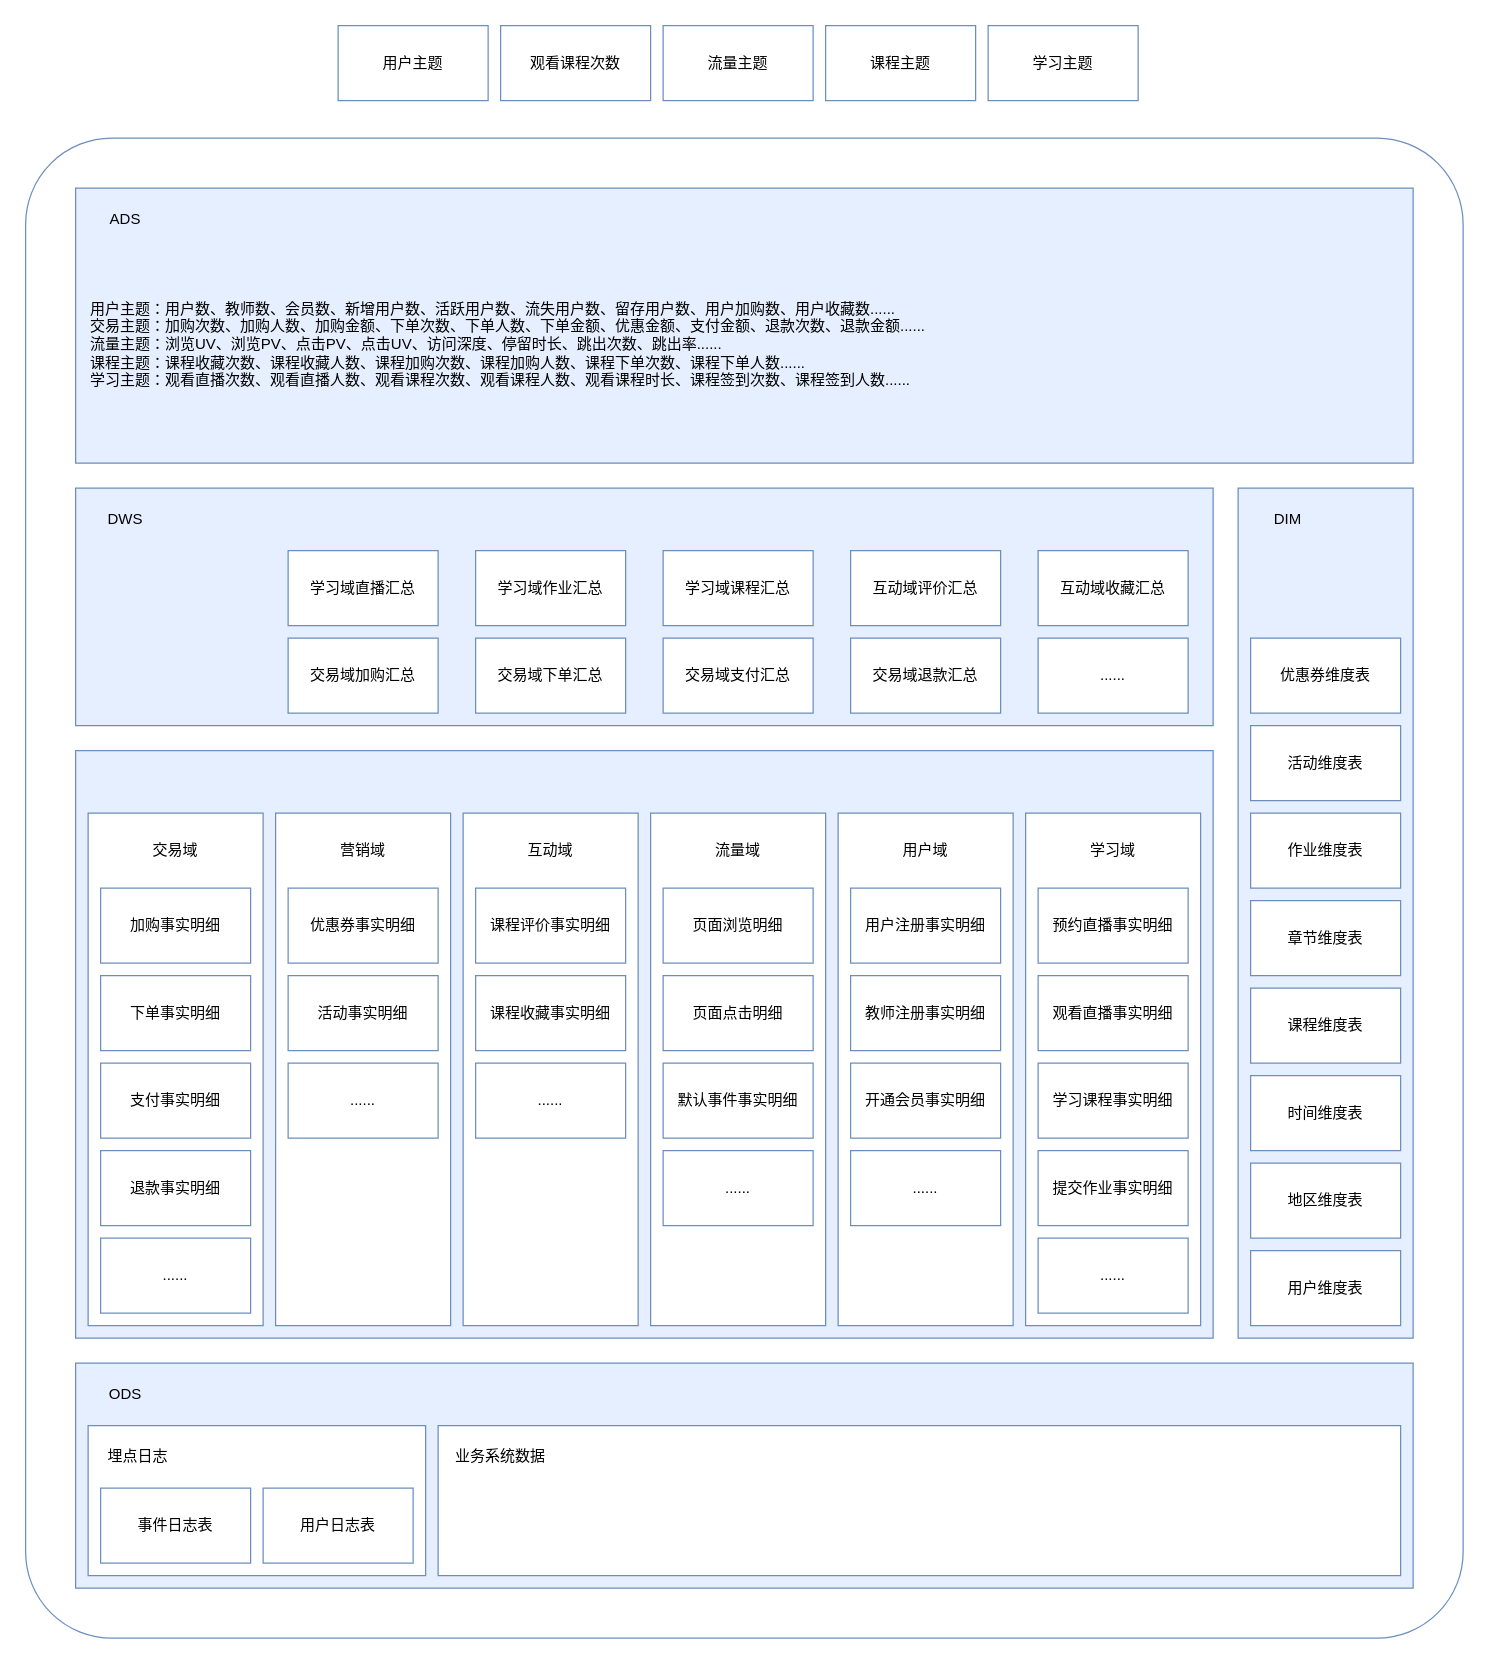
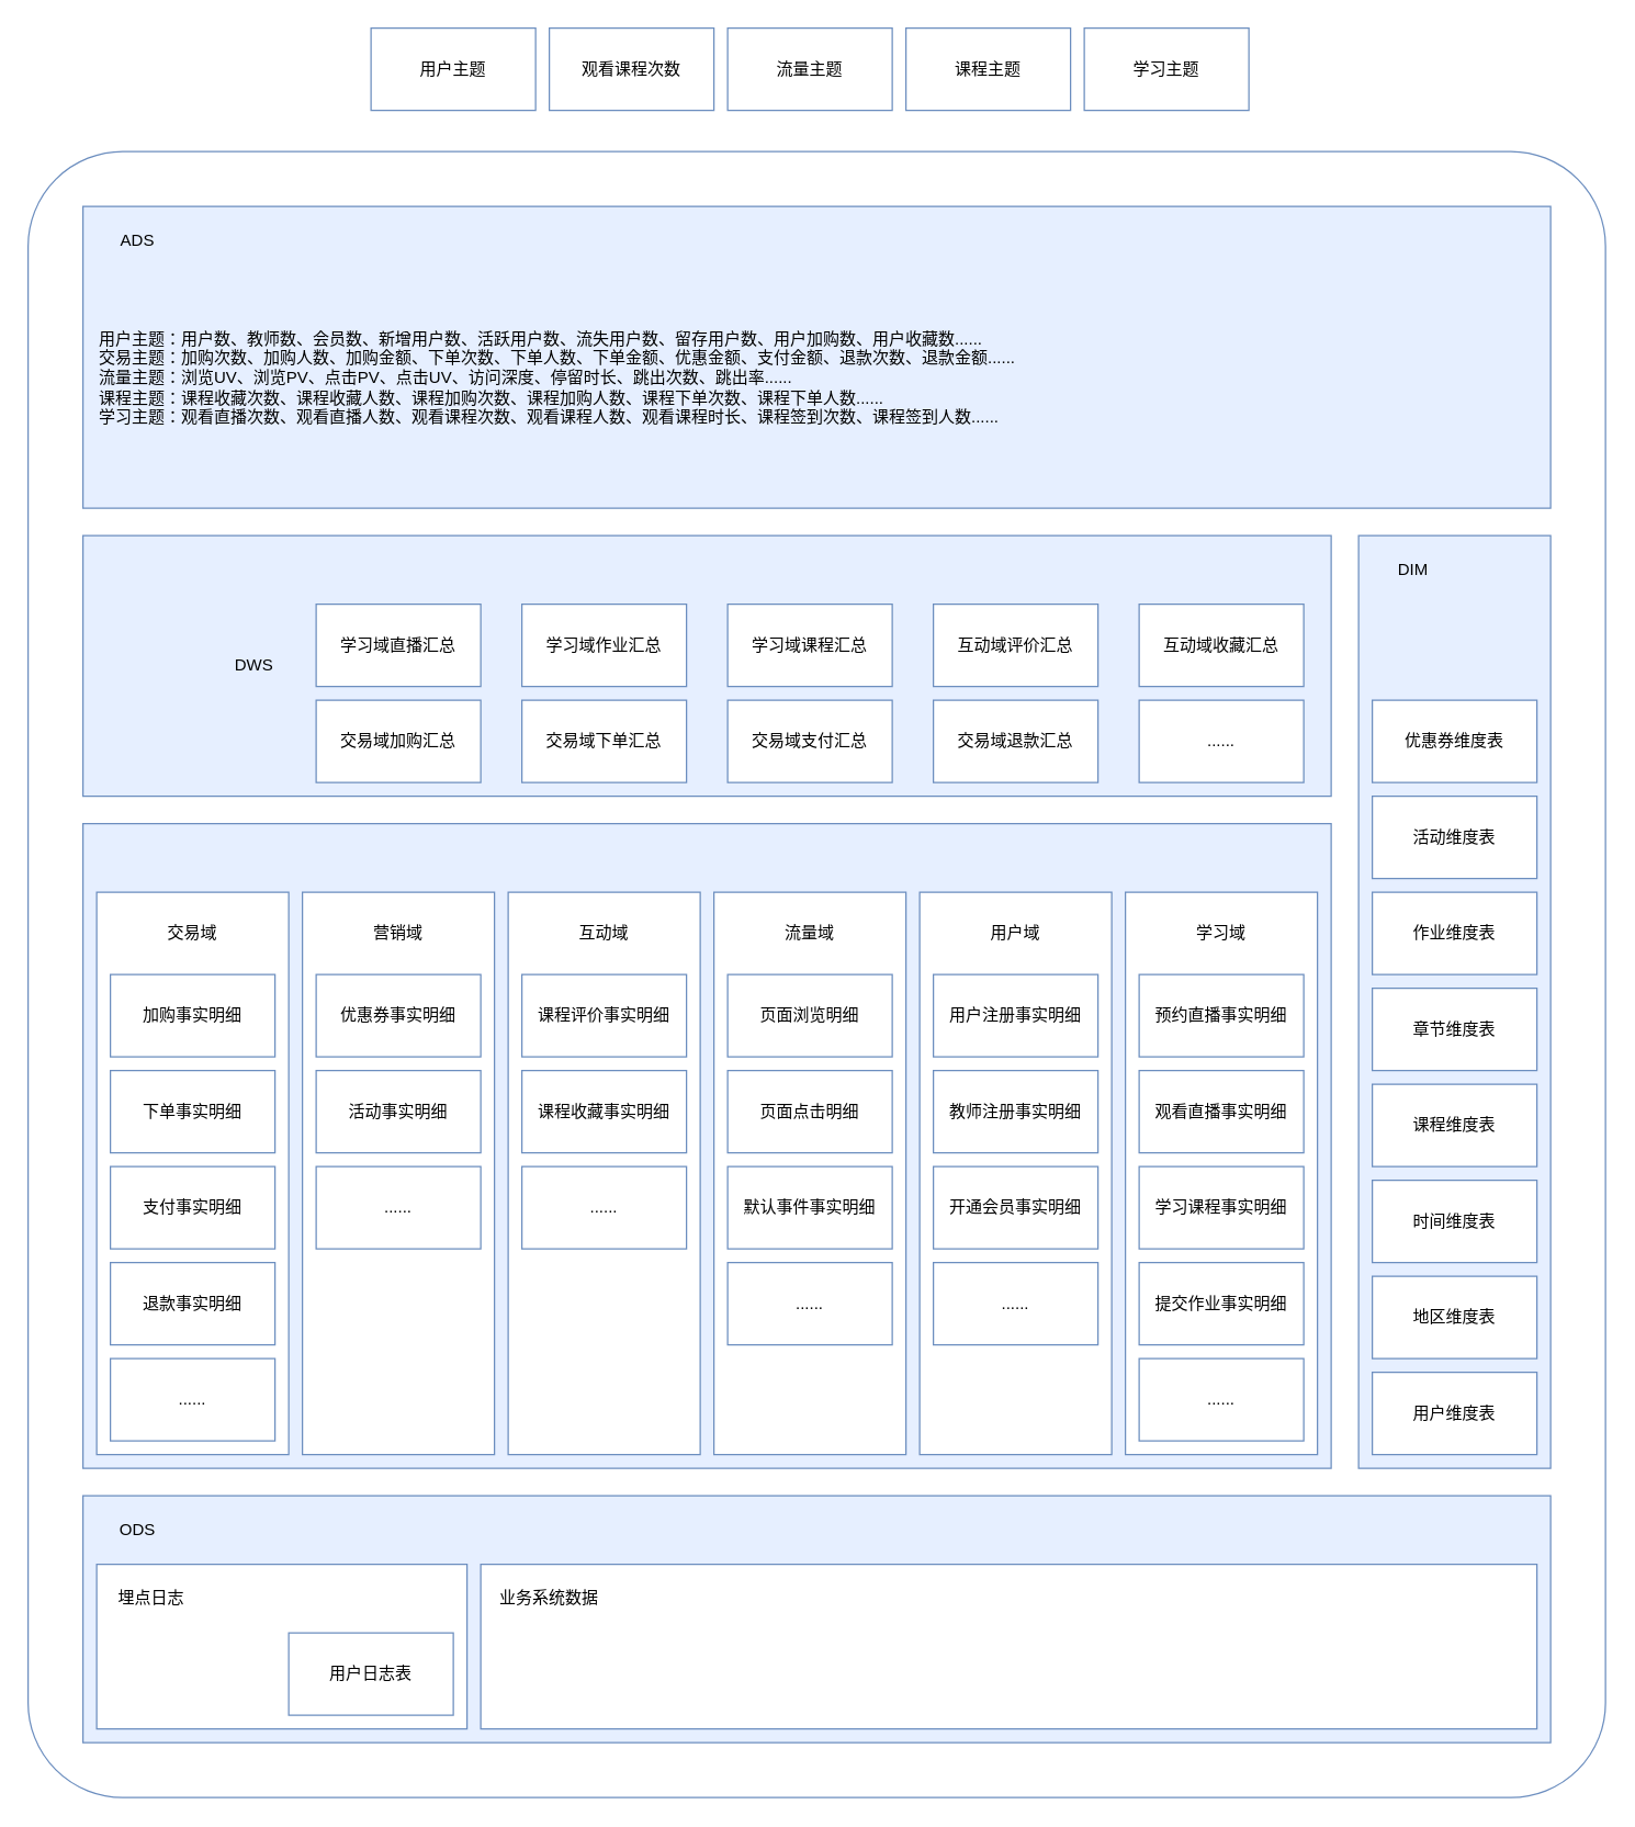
  <mxCell id="0" />
  <mxCell id="1" parent="0" />
  <mxCell id="2" value="" style="rounded=1;whiteSpace=wrap;html=1;fillColor=none;glass=0;strokeColor=#6C8EBF;arcSize=6;" parent="1" vertex="1"><mxGeometry x="20" y="110" width="1150" height="1200" as="geometry" /></mxCell>
  <mxCell id="3" value="" style="rounded=0;whiteSpace=wrap;html=1;fillColor=#E6EFFF;strokeColor=#6C8EBF;" parent="1" vertex="1"><mxGeometry x="60" y="1090" width="1070" height="180" as="geometry" /></mxCell>
  <mxCell id="4" value="" style="rounded=0;whiteSpace=wrap;html=1;strokeColor=#6C8EBF;" parent="1" vertex="1"><mxGeometry x="70" y="1140" width="270" height="120" as="geometry" /></mxCell>
- <mxCell id="5" value="事件日志表" style="rounded=0;whiteSpace=wrap;html=1;strokeColor=#6C8EBF;" parent="1" vertex="1"><mxGeometry x="80" y="1190" width="120" height="60" as="geometry" /></mxCell>
  <mxCell id="6" value="用户日志表" style="rounded=0;whiteSpace=wrap;html=1;strokeColor=#6C8EBF;" parent="1" vertex="1"><mxGeometry x="210" y="1190" width="120" height="60" as="geometry" /></mxCell>
  <mxCell id="7" value="埋点日志" style="text;html=1;strokeColor=none;fillColor=none;align=center;verticalAlign=middle;whiteSpace=wrap;rounded=0;" parent="1" vertex="1"><mxGeometry x="80" y="1150" width="60" height="30" as="geometry" /></mxCell>
  <mxCell id="8" value="" style="rounded=0;whiteSpace=wrap;html=1;strokeColor=#6C8EBF;" parent="1" vertex="1"><mxGeometry x="350" y="1140" width="770" height="120" as="geometry" /></mxCell>
  <mxCell id="9" value="ODS" style="text;html=1;strokeColor=none;fillColor=none;align=center;verticalAlign=middle;whiteSpace=wrap;rounded=0;" parent="1" vertex="1"><mxGeometry x="70" y="1100" width="60" height="30" as="geometry" /></mxCell>
  <mxCell id="10" value="业务系统数据" style="text;html=1;strokeColor=none;fillColor=none;align=center;verticalAlign=middle;whiteSpace=wrap;rounded=0;" parent="1" vertex="1"><mxGeometry x="360" y="1150" width="80" height="30" as="geometry" /></mxCell>
  <mxCell id="11" value="" style="rounded=0;whiteSpace=wrap;html=1;fillColor=#E6EFFF;strokeColor=#6c8ebf;" parent="1" vertex="1"><mxGeometry x="60" y="600" width="910" height="470" as="geometry" /></mxCell>
  <mxCell id="12" value="" style="rounded=0;whiteSpace=wrap;html=1;fillColor=#E6EFFF;strokeColor=#6c8ebf;" parent="1" vertex="1"><mxGeometry x="990" y="390" width="140" height="680" as="geometry" /></mxCell>
  <mxCell id="13" value="DIM" style="text;html=1;strokeColor=none;fillColor=none;align=center;verticalAlign=middle;whiteSpace=wrap;rounded=0;" parent="1" vertex="1"><mxGeometry x="1000" y="400" width="60" height="30" as="geometry" /></mxCell>
  <mxCell id="14" value="用户维度表" style="rounded=0;whiteSpace=wrap;html=1;strokeColor=#6C8EBF;" parent="1" vertex="1"><mxGeometry x="1000" y="1000" width="120" height="60" as="geometry" /></mxCell>
  <mxCell id="15" value="课程维度表" style="rounded=0;whiteSpace=wrap;html=1;strokeColor=#6C8EBF;" parent="1" vertex="1"><mxGeometry x="1000" y="790" width="120" height="60" as="geometry" /></mxCell>
  <mxCell id="16" value="章节维度表" style="rounded=0;whiteSpace=wrap;html=1;strokeColor=#6C8EBF;" parent="1" vertex="1"><mxGeometry x="1000" y="720" width="120" height="60" as="geometry" /></mxCell>
  <mxCell id="17" value="优惠券维度表" style="rounded=0;whiteSpace=wrap;html=1;strokeColor=#6C8EBF;" parent="1" vertex="1"><mxGeometry x="1000" y="510" width="120" height="60" as="geometry" /></mxCell>
  <mxCell id="18" value="活动维度表" style="rounded=0;whiteSpace=wrap;html=1;strokeColor=#6C8EBF;" parent="1" vertex="1"><mxGeometry x="1000" y="580" width="120" height="60" as="geometry" /></mxCell>
  <mxCell id="19" value="地区维度表" style="rounded=0;whiteSpace=wrap;html=1;strokeColor=#6C8EBF;" parent="1" vertex="1"><mxGeometry x="1000" y="930" width="120" height="60" as="geometry" /></mxCell>
  <mxCell id="20" value="时间维度表" style="rounded=0;whiteSpace=wrap;html=1;strokeColor=#6C8EBF;" parent="1" vertex="1"><mxGeometry x="1000" y="860" width="120" height="60" as="geometry" /></mxCell>
  <mxCell id="21" value="作业维度表" style="rounded=0;whiteSpace=wrap;html=1;strokeColor=#6C8EBF;" parent="1" vertex="1"><mxGeometry x="1000" y="650" width="120" height="60" as="geometry" /></mxCell>
  <mxCell id="22" value="流量主题" style="rounded=0;whiteSpace=wrap;html=1;strokeColor=#6C8EBF;" parent="1" vertex="1"><mxGeometry x="530" y="20" width="120" height="60" as="geometry" /></mxCell>
  <mxCell id="23" value="用户主题" style="rounded=0;whiteSpace=wrap;html=1;strokeColor=#6C8EBF;" parent="1" vertex="1"><mxGeometry x="270" y="20" width="120" height="60" as="geometry" /></mxCell>
  <mxCell id="24" value="课程主题" style="rounded=0;whiteSpace=wrap;html=1;strokeColor=#6C8EBF;" parent="1" vertex="1"><mxGeometry x="660" y="20" width="120" height="60" as="geometry" /></mxCell>
  <mxCell id="25" value="观看课程次数" style="rounded=0;whiteSpace=wrap;html=1;strokeColor=#6C8EBF;" parent="1" vertex="1"><mxGeometry x="400" y="20" width="120" height="60" as="geometry" /></mxCell>
  <mxCell id="26" value="学习主题" style="rounded=0;whiteSpace=wrap;html=1;strokeColor=#6C8EBF;" parent="1" vertex="1"><mxGeometry x="790" y="20" width="120" height="60" as="geometry" /></mxCell>
  <mxCell id="27" value="" style="rounded=0;whiteSpace=wrap;html=1;strokeColor=#6C8EBF;" parent="1" vertex="1"><mxGeometry x="820" y="650" width="140" height="410" as="geometry" /></mxCell>
  <mxCell id="28" value="" style="rounded=0;whiteSpace=wrap;html=1;strokeColor=#6C8EBF;fillColor=#E6EFFF;" parent="1" vertex="1"><mxGeometry x="60" y="390" width="910" height="190" as="geometry" /></mxCell>
- <mxCell id="29" value="DWS" style="text;html=1;strokeColor=none;fillColor=none;align=center;verticalAlign=middle;whiteSpace=wrap;rounded=0;" parent="1" vertex="1"><mxGeometry x="70" y="400" width="60" height="30" as="geometry" /></mxCell>
+ <mxCell id="29" value="DWS" style="text;html=1;strokeColor=none;fillColor=none;align=center;verticalAlign=middle;whiteSpace=wrap;rounded=0;" parent="1" vertex="1"><mxGeometry x="155" y="470" width="60" height="30" as="geometry" /></mxCell>
  <mxCell id="30" value="交易域加购汇总" style="rounded=0;whiteSpace=wrap;html=1;strokeColor=#6C8EBF;" parent="1" vertex="1"><mxGeometry x="230" y="510" width="120" height="60" as="geometry" /></mxCell>
  <mxCell id="31" value="学习域直播汇总" style="rounded=0;whiteSpace=wrap;html=1;strokeColor=#6C8EBF;" parent="1" vertex="1"><mxGeometry x="230" y="440" width="120" height="60" as="geometry" /></mxCell>
  <mxCell id="32" value="交易域下单汇总" style="rounded=0;whiteSpace=wrap;html=1;strokeColor=#6C8EBF;" parent="1" vertex="1"><mxGeometry x="380" y="510" width="120" height="60" as="geometry" /></mxCell>
  <mxCell id="33" value="" style="rounded=0;whiteSpace=wrap;html=1;strokeColor=#6C8EBF;fillColor=#E6EFFF;" parent="1" vertex="1"><mxGeometry x="60" y="150" width="1070" height="220" as="geometry" /></mxCell>
  <mxCell id="34" value="ADS" style="text;html=1;strokeColor=none;fillColor=none;align=center;verticalAlign=middle;whiteSpace=wrap;rounded=0;" parent="1" vertex="1"><mxGeometry x="70" y="160" width="60" height="30" as="geometry" /></mxCell>
  <mxCell id="35" value="交易域支付汇总" style="rounded=0;whiteSpace=wrap;html=1;strokeColor=#6C8EBF;" parent="1" vertex="1"><mxGeometry x="530" y="510" width="120" height="60" as="geometry" /></mxCell>
  <mxCell id="36" value="......" style="rounded=0;whiteSpace=wrap;html=1;strokeColor=#6C8EBF;" parent="1" vertex="1"><mxGeometry x="830" y="510" width="120" height="60" as="geometry" /></mxCell>
  <mxCell id="37" value="学习域作业汇总" style="rounded=0;whiteSpace=wrap;html=1;strokeColor=#6C8EBF;" parent="1" vertex="1"><mxGeometry x="380" y="440" width="120" height="60" as="geometry" /></mxCell>
  <mxCell id="38" value="学习域课程汇总" style="rounded=0;whiteSpace=wrap;html=1;strokeColor=#6C8EBF;" parent="1" vertex="1"><mxGeometry x="530" y="440" width="120" height="60" as="geometry" /></mxCell>
  <mxCell id="39" value="用户主题：用户数、教师数、会员数、新增用户数、活跃用户数、流失用户数、留存用户数、用户加购数、用户收藏数......&lt;br&gt;交易主题：加购次数、加购人数、加购金额、下单次数、下单人数、下单金额、优惠金额、支付金额、退款次数、退款金额......&lt;br&gt;流量主题：浏览UV、浏览PV、点击PV、点击UV、访问深度、停留时长、跳出次数、跳出率......&lt;br&gt;课程主题：课程收藏次数、课程收藏人数、课程加购次数、课程加购人数、课程下单次数、课程下单人数......&lt;br&gt;学习主题：观看直播次数、观看直播人数、观看课程次数、观看课程人数、观看课程时长、课程签到次数、课程签到人数......" style="text;html=1;strokeColor=none;fillColor=none;align=left;verticalAlign=middle;whiteSpace=wrap;rounded=0;" parent="1" vertex="1"><mxGeometry x="70" y="190" width="1050" height="170" as="geometry" /></mxCell>
  <mxCell id="40" value="学习域" style="text;html=1;strokeColor=none;fillColor=none;align=center;verticalAlign=middle;whiteSpace=wrap;rounded=0;" parent="1" vertex="1"><mxGeometry x="860" y="665" width="60" height="30" as="geometry" /></mxCell>
  <mxCell id="41" value="预约直播事实明细" style="rounded=0;whiteSpace=wrap;html=1;strokeColor=#6C8EBF;" parent="1" vertex="1"><mxGeometry x="830" y="710" width="120" height="60" as="geometry" /></mxCell>
  <mxCell id="42" value="观看直播事实明细" style="rounded=0;whiteSpace=wrap;html=1;strokeColor=#6C8EBF;" parent="1" vertex="1"><mxGeometry x="830" y="780" width="120" height="60" as="geometry" /></mxCell>
  <mxCell id="43" value="提交作业事实明细" style="rounded=0;whiteSpace=wrap;html=1;strokeColor=#6C8EBF;" parent="1" vertex="1"><mxGeometry x="830" y="920" width="120" height="60" as="geometry" /></mxCell>
  <mxCell id="44" value="学习课程事实明细" style="rounded=0;whiteSpace=wrap;html=1;strokeColor=#6C8EBF;" parent="1" vertex="1"><mxGeometry x="830" y="850" width="120" height="60" as="geometry" /></mxCell>
  <mxCell id="45" value="......" style="rounded=0;whiteSpace=wrap;html=1;strokeColor=#6C8EBF;" parent="1" vertex="1"><mxGeometry x="830" y="990" width="120" height="60" as="geometry" /></mxCell>
  <mxCell id="46" value="" style="rounded=0;whiteSpace=wrap;html=1;strokeColor=#6C8EBF;" vertex="1" parent="1"><mxGeometry x="670" y="650" width="140" height="410" as="geometry" /></mxCell>
  <mxCell id="47" value="用户域" style="text;html=1;strokeColor=none;fillColor=none;align=center;verticalAlign=middle;whiteSpace=wrap;rounded=0;" vertex="1" parent="1"><mxGeometry x="710" y="665" width="60" height="30" as="geometry" /></mxCell>
  <mxCell id="48" value="用户注册事实明细" style="rounded=0;whiteSpace=wrap;html=1;strokeColor=#6C8EBF;" parent="1" vertex="1"><mxGeometry x="680" y="710" width="120" height="60" as="geometry" /></mxCell>
  <mxCell id="49" value="教师注册事实明细" style="rounded=0;whiteSpace=wrap;html=1;strokeColor=#6C8EBF;" parent="1" vertex="1"><mxGeometry x="680" y="780" width="120" height="60" as="geometry" /></mxCell>
  <mxCell id="50" value="......" style="rounded=0;whiteSpace=wrap;html=1;strokeColor=#6C8EBF;" parent="1" vertex="1"><mxGeometry x="680" y="920" width="120" height="60" as="geometry" /></mxCell>
  <mxCell id="51" value="" style="rounded=0;whiteSpace=wrap;html=1;strokeColor=#6C8EBF;" vertex="1" parent="1"><mxGeometry x="520" y="650" width="140" height="410" as="geometry" /></mxCell>
  <mxCell id="52" value="流量域" style="text;html=1;strokeColor=none;fillColor=none;align=center;verticalAlign=middle;whiteSpace=wrap;rounded=0;" vertex="1" parent="1"><mxGeometry x="560" y="665" width="60" height="30" as="geometry" /></mxCell>
  <mxCell id="53" value="页面点击明细" style="rounded=0;whiteSpace=wrap;html=1;strokeColor=#6C8EBF;" parent="1" vertex="1"><mxGeometry x="530" y="780" width="120" height="60" as="geometry" /></mxCell>
  <mxCell id="54" value="默认事件事实明细" style="rounded=0;whiteSpace=wrap;html=1;strokeColor=#6C8EBF;" parent="1" vertex="1"><mxGeometry x="530" y="850" width="120" height="60" as="geometry" /></mxCell>
  <mxCell id="55" value="页面浏览明细" style="rounded=0;whiteSpace=wrap;html=1;strokeColor=#6C8EBF;" parent="1" vertex="1"><mxGeometry x="530" y="710" width="120" height="60" as="geometry" /></mxCell>
  <mxCell id="56" value="" style="rounded=0;whiteSpace=wrap;html=1;strokeColor=#6C8EBF;" vertex="1" parent="1"><mxGeometry x="370" y="650" width="140" height="410" as="geometry" /></mxCell>
  <mxCell id="57" value="互动域" style="text;html=1;strokeColor=none;fillColor=none;align=center;verticalAlign=middle;whiteSpace=wrap;rounded=0;" vertex="1" parent="1"><mxGeometry x="410" y="665" width="60" height="30" as="geometry" /></mxCell>
  <mxCell id="58" value="课程评价事实明细" style="rounded=0;whiteSpace=wrap;html=1;strokeColor=#6C8EBF;" parent="1" vertex="1"><mxGeometry x="380" y="710" width="120" height="60" as="geometry" /></mxCell>
  <mxCell id="59" value="课程收藏事实明细" style="rounded=0;whiteSpace=wrap;html=1;strokeColor=#6C8EBF;" parent="1" vertex="1"><mxGeometry x="380" y="780" width="120" height="60" as="geometry" /></mxCell>
  <mxCell id="60" value="" style="rounded=0;whiteSpace=wrap;html=1;strokeColor=#6C8EBF;" vertex="1" parent="1"><mxGeometry x="70" y="650" width="140" height="410" as="geometry" /></mxCell>
  <mxCell id="61" value="......" style="rounded=0;whiteSpace=wrap;html=1;strokeColor=#6C8EBF;" vertex="1" parent="1"><mxGeometry x="530" y="920" width="120" height="60" as="geometry" /></mxCell>
  <mxCell id="62" value="交易域" style="text;html=1;strokeColor=none;fillColor=none;align=center;verticalAlign=middle;whiteSpace=wrap;rounded=0;" vertex="1" parent="1"><mxGeometry x="110" y="665" width="60" height="30" as="geometry" /></mxCell>
  <mxCell id="63" value="下单事实明细" style="rounded=0;whiteSpace=wrap;html=1;strokeColor=#6C8EBF;" parent="1" vertex="1"><mxGeometry x="80" y="780" width="120" height="60" as="geometry" /></mxCell>
  <mxCell id="64" value="支付事实明细" style="rounded=0;whiteSpace=wrap;html=1;strokeColor=#6C8EBF;" parent="1" vertex="1"><mxGeometry x="80" y="850" width="120" height="60" as="geometry" /></mxCell>
  <mxCell id="65" value="退款事实明细" style="rounded=0;whiteSpace=wrap;html=1;strokeColor=#6C8EBF;" parent="1" vertex="1"><mxGeometry x="80" y="920" width="120" height="60" as="geometry" /></mxCell>
  <mxCell id="66" value="......" style="rounded=0;whiteSpace=wrap;html=1;strokeColor=#6C8EBF;" vertex="1" parent="1"><mxGeometry x="80" y="990" width="120" height="60" as="geometry" /></mxCell>
  <mxCell id="67" value="......" style="rounded=0;whiteSpace=wrap;html=1;strokeColor=#6C8EBF;" vertex="1" parent="1"><mxGeometry x="380" y="850" width="120" height="60" as="geometry" /></mxCell>
  <mxCell id="68" value="加购事实明细" style="rounded=0;whiteSpace=wrap;html=1;strokeColor=#6C8EBF;" vertex="1" parent="1"><mxGeometry x="80" y="710" width="120" height="60" as="geometry" /></mxCell>
  <mxCell id="69" value="开通会员事实明细" style="rounded=0;whiteSpace=wrap;html=1;strokeColor=#6C8EBF;" vertex="1" parent="1"><mxGeometry x="680" y="850" width="120" height="60" as="geometry" /></mxCell>
  <mxCell id="70" value="交易域退款汇总" style="rounded=0;whiteSpace=wrap;html=1;strokeColor=#6C8EBF;" vertex="1" parent="1"><mxGeometry x="680" y="510" width="120" height="60" as="geometry" /></mxCell>
  <mxCell id="71" value="互动域评价汇总" style="rounded=0;whiteSpace=wrap;html=1;strokeColor=#6C8EBF;" vertex="1" parent="1"><mxGeometry x="680" y="440" width="120" height="60" as="geometry" /></mxCell>
  <mxCell id="72" value="互动域收藏汇总" style="rounded=0;whiteSpace=wrap;html=1;strokeColor=#6C8EBF;" vertex="1" parent="1"><mxGeometry x="830" y="440" width="120" height="60" as="geometry" /></mxCell>
  <mxCell id="73" value="" style="rounded=0;whiteSpace=wrap;html=1;strokeColor=#6C8EBF;" vertex="1" parent="1"><mxGeometry x="220" y="650" width="140" height="410" as="geometry" /></mxCell>
  <mxCell id="74" value="营销域" style="text;html=1;strokeColor=none;fillColor=none;align=center;verticalAlign=middle;whiteSpace=wrap;rounded=0;" vertex="1" parent="1"><mxGeometry x="260" y="665" width="60" height="30" as="geometry" /></mxCell>
  <mxCell id="75" value="优惠券事实明细" style="rounded=0;whiteSpace=wrap;html=1;strokeColor=#6C8EBF;" vertex="1" parent="1"><mxGeometry x="230" y="710" width="120" height="60" as="geometry" /></mxCell>
  <mxCell id="76" value="活动事实明细" style="rounded=0;whiteSpace=wrap;html=1;strokeColor=#6C8EBF;" vertex="1" parent="1"><mxGeometry x="230" y="780" width="120" height="60" as="geometry" /></mxCell>
  <mxCell id="77" value="......" style="rounded=0;whiteSpace=wrap;html=1;strokeColor=#6C8EBF;" vertex="1" parent="1"><mxGeometry x="230" y="850" width="120" height="60" as="geometry" /></mxCell>
